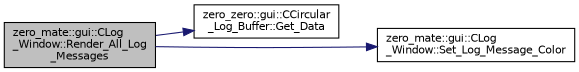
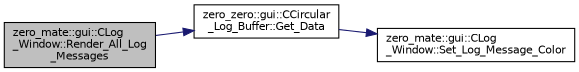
  digraph {
    rankdir=LR
    node [color=black fontname=Helvetica fontsize=10 shape=record]
    edge [color=midnightblue fontname=Helvetica fontsize=10 labelfontname=Helvetica labelfontsize=10 style=solid]
    n1 [fillcolor=grey75 fontcolor=black height=0.2 label="zero_mate::gui::CLog\l_Window::Render_All_Log\l_Messages" style=filled width=0.4]
    n2 [height=0.2 label="zero_zero::gui::CCircular\l_Log_Buffer::Get_Data" width=0.4]
    n3 [height=0.2 label="zero_mate::gui::CLog\l_Window::Set_Log_Message_Color" width=0.4]
    n1 -> n2
-   n1 -> n3
+   n2 -> n3
  }
